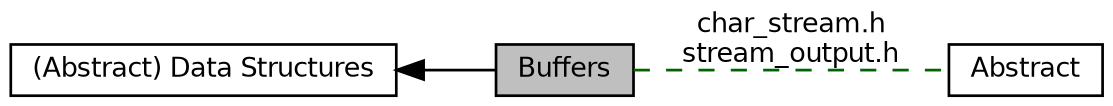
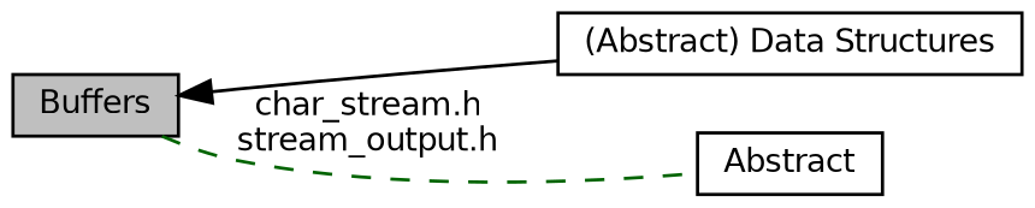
  digraph {
    rankdir=LR
    node [color=black fontname=Helvetica fontsize=10 shape=box]
    edge [fontname=Helvetica fontsize=10 labelfontname=Helvetica labelfontsize=10 shape=plaintext]
    n1 [height=0.2 label="(Abstract) Data Structures" width=0.4]
    n2 [fillcolor=grey75 fontcolor=black height=0.2 label=Buffers style=filled width=0.4]
    n3 [height=0.2 label=Abstract width=0.4]
-   n1 -> n2 [dir=back style=solid]
+   n2 -> n1 [dir=back style=solid]
    n2 -> n3 [color=darkgreen dir=none label="char_stream.h\nstream_output.h" style=dashed]
  }
